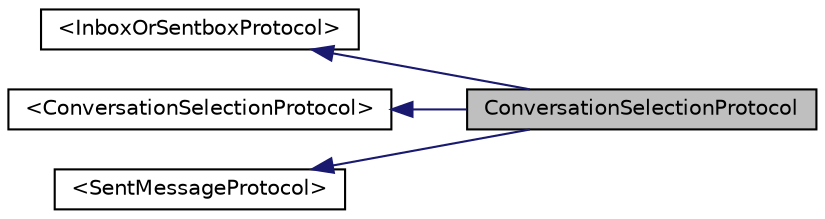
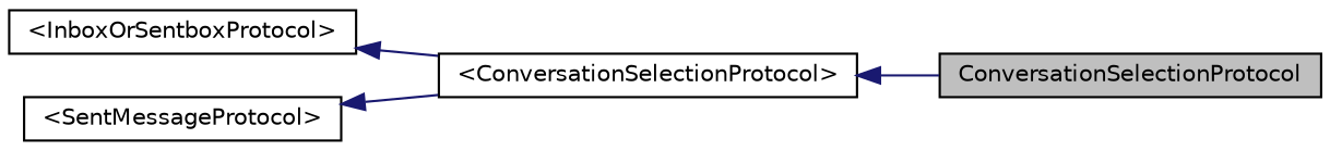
  digraph {
    rankdir=LR
    node [color=black fillcolor=white fontname=Helvetica fontsize=10 shape=record style=filled]
    edge [color=midnightblue dir=back fontname=Helvetica fontsize=10 labelfontname=Helvetica labelfontsize=10 style=solid]
    n1 [fillcolor=grey75 fontcolor=black height=0.2 label=ConversationSelectionProtocol width=0.4]
    n2 [height=0.2 label="\<InboxOrSentboxProtocol\>" width=0.4]
    n3 [height=0.2 label="\<ConversationSelectionProtocol\>" width=0.4]
    n4 [height=0.2 label="\<SentMessageProtocol\>" width=0.4]
-   n2 -> n1
+   n2 -> n3
    n3 -> n1
-   n4 -> n1
+   n4 -> n3
  }
